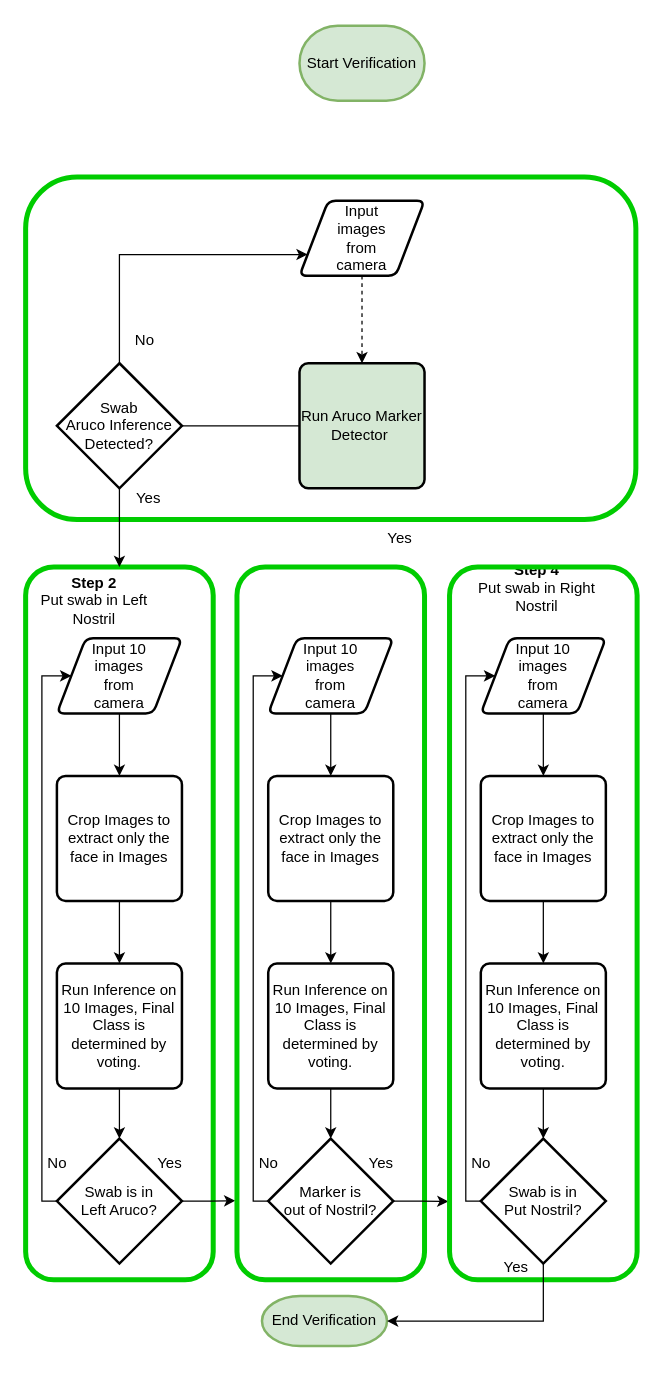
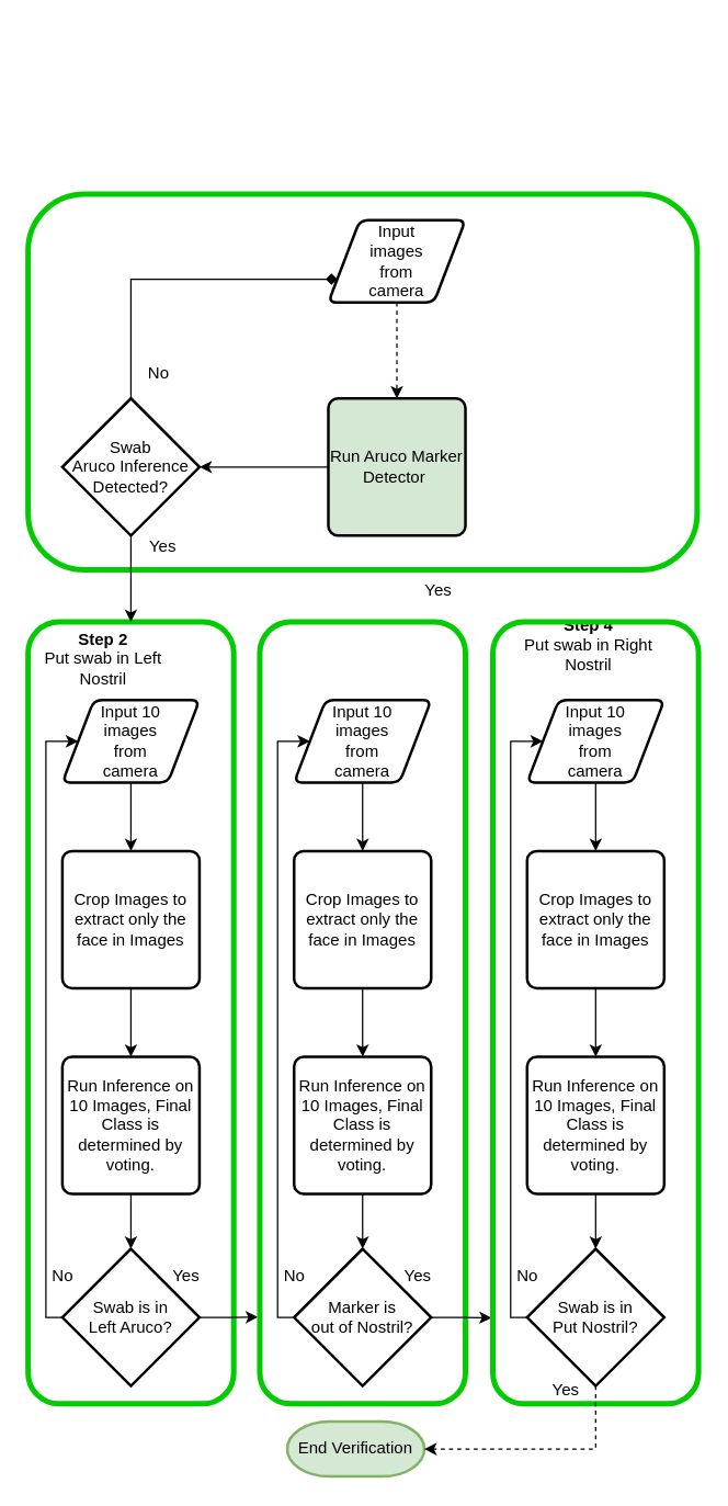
  <mxCell id="0" />
  <mxCell id="1" parent="0" />
  <mxCell id="2" value="" style="rounded=1;whiteSpace=wrap;html=1;fillColor=none;strokeColor=#00CC00;strokeWidth=4;" vertex="1" parent="1"><mxGeometry x="20" y="453" width="150" height="570" as="geometry" /></mxCell>
  <mxCell id="3" value="" style="rounded=1;whiteSpace=wrap;html=1;fillColor=none;strokeColor=#00CC00;strokeWidth=4;" vertex="1" parent="1"><mxGeometry x="20" y="141" width="488" height="274" as="geometry" /></mxCell>
- <mxCell id="4" value="Start Verification" style="strokeWidth=2;html=1;shape=mxgraph.flowchart.terminator;whiteSpace=wrap;fillColor=#d5e8d4;strokeColor=#82b366;" parent="1" vertex="1"><mxGeometry x="239" y="20" width="100" height="60" as="geometry" /></mxCell>
  <mxCell id="5" style="edgeStyle=orthogonalEdgeStyle;rounded=0;orthogonalLoop=1;jettySize=auto;html=1;exitX=0.5;exitY=1;exitDx=0;exitDy=0;entryX=0.5;entryY=0;entryDx=0;entryDy=0;dashed=1;" parent="1" source="6" target="8" edge="1"><mxGeometry relative="1" as="geometry" /></mxCell>
  <mxCell id="6" value="Input&lt;br&gt;images&lt;br&gt;from&lt;br&gt;camera" style="shape=parallelogram;html=1;strokeWidth=2;perimeter=parallelogramPerimeter;whiteSpace=wrap;rounded=1;arcSize=12;size=0.23;" parent="1" vertex="1"><mxGeometry x="239" y="160" width="100" height="60" as="geometry" /></mxCell>
- <mxCell id="7" style="edgeStyle=orthogonalEdgeStyle;rounded=0;orthogonalLoop=1;jettySize=auto;html=1;exitX=0;exitY=0.5;exitDx=0;exitDy=0;entryX=1;entryY=0.5;entryDx=0;entryDy=0;entryPerimeter=0;endArrow=none;" edge="1" parent="1" source="8" target="19"><mxGeometry relative="1" as="geometry" /></mxCell>
+ <mxCell id="7" style="edgeStyle=orthogonalEdgeStyle;rounded=0;orthogonalLoop=1;jettySize=auto;html=1;exitX=0;exitY=0.5;exitDx=0;exitDy=0;entryX=1;entryY=0.5;entryDx=0;entryDy=0;entryPerimeter=0;" edge="1" parent="1" source="8" target="19"><mxGeometry relative="1" as="geometry" /></mxCell>
  <mxCell id="8" value="Run Aruco Marker Detector&amp;nbsp;" style="rounded=1;whiteSpace=wrap;html=1;absoluteArcSize=1;arcSize=14;strokeWidth=2;fillColor=#d5e8d4;" parent="1" vertex="1"><mxGeometry x="239" y="290" width="100" height="100" as="geometry" /></mxCell>
  <mxCell id="9" style="edgeStyle=orthogonalEdgeStyle;rounded=0;orthogonalLoop=1;jettySize=auto;html=1;exitX=0.5;exitY=1;exitDx=0;exitDy=0;entryX=0.5;entryY=0;entryDx=0;entryDy=0;" parent="1" source="10" target="12" edge="1"><mxGeometry relative="1" as="geometry" /></mxCell>
  <mxCell id="10" value="Crop Images to extract only the face in Images" style="rounded=1;whiteSpace=wrap;html=1;absoluteArcSize=1;arcSize=14;strokeWidth=2;" parent="1" vertex="1"><mxGeometry x="45" y="620" width="100" height="100" as="geometry" /></mxCell>
  <mxCell id="11" style="edgeStyle=orthogonalEdgeStyle;rounded=0;orthogonalLoop=1;jettySize=auto;html=1;exitX=0.5;exitY=1;exitDx=0;exitDy=0;entryX=0.5;entryY=0;entryDx=0;entryDy=0;entryPerimeter=0;" edge="1" parent="1" source="12" target="15"><mxGeometry relative="1" as="geometry" /></mxCell>
  <mxCell id="12" value="Run Inference on 10 Images, Final Class is determined by voting." style="rounded=1;whiteSpace=wrap;html=1;absoluteArcSize=1;arcSize=14;strokeWidth=2;" parent="1" vertex="1"><mxGeometry x="45" y="770" width="100" height="100" as="geometry" /></mxCell>
  <mxCell id="13" style="edgeStyle=orthogonalEdgeStyle;rounded=0;orthogonalLoop=1;jettySize=auto;html=1;exitX=0;exitY=0.5;exitDx=0;exitDy=0;exitPerimeter=0;entryX=0;entryY=0.5;entryDx=0;entryDy=0;" edge="1" parent="1" source="15" target="23"><mxGeometry relative="1" as="geometry"><Array as="points"><mxPoint x="33" y="960" /><mxPoint x="33" y="540" /></Array></mxGeometry></mxCell>
  <mxCell id="14" style="edgeStyle=orthogonalEdgeStyle;rounded=0;orthogonalLoop=1;jettySize=auto;html=1;exitX=1;exitY=0.5;exitDx=0;exitDy=0;exitPerimeter=0;entryX=-0.009;entryY=0.889;entryDx=0;entryDy=0;entryPerimeter=0;" edge="1" parent="1" source="15" target="29"><mxGeometry relative="1" as="geometry" /></mxCell>
  <mxCell id="15" value="Swab is in &lt;br&gt;Left Aruco?" style="strokeWidth=2;html=1;shape=mxgraph.flowchart.decision;whiteSpace=wrap;" parent="1" vertex="1"><mxGeometry x="45" y="910" width="100" height="100" as="geometry" /></mxCell>
  <mxCell id="16" value="No" style="text;html=1;align=center;verticalAlign=middle;resizable=0;points=[];autosize=1;" parent="1" vertex="1"><mxGeometry x="30" y="920" width="30" height="20" as="geometry" /></mxCell>
  <mxCell id="17" style="edgeStyle=orthogonalEdgeStyle;rounded=0;orthogonalLoop=1;jettySize=auto;html=1;exitX=0.5;exitY=1;exitDx=0;exitDy=0;exitPerimeter=0;entryX=0.5;entryY=0;entryDx=0;entryDy=0;" edge="1" parent="1" source="19" target="2"><mxGeometry relative="1" as="geometry" /></mxCell>
- <mxCell id="18" style="edgeStyle=orthogonalEdgeStyle;rounded=0;orthogonalLoop=1;jettySize=auto;html=1;exitX=0.5;exitY=0;exitDx=0;exitDy=0;exitPerimeter=0;entryX=0;entryY=0.75;entryDx=0;entryDy=0;" edge="1" parent="1" source="19" target="6"><mxGeometry relative="1" as="geometry"><Array as="points"><mxPoint x="95" y="203" /></Array></mxGeometry></mxCell>
+ <mxCell id="18" style="edgeStyle=orthogonalEdgeStyle;rounded=0;orthogonalLoop=1;jettySize=auto;html=1;exitX=0.5;exitY=0;exitDx=0;exitDy=0;exitPerimeter=0;entryX=0;entryY=0.75;entryDx=0;entryDy=0;endArrow=diamond;" edge="1" parent="1" source="19" target="6"><mxGeometry relative="1" as="geometry"><Array as="points"><mxPoint x="95" y="203" /></Array></mxGeometry></mxCell>
  <mxCell id="19" value="Swab &lt;br&gt;Aruco Inference&lt;br&gt;Detected?" style="strokeWidth=2;html=1;shape=mxgraph.flowchart.decision;whiteSpace=wrap;" vertex="1" parent="1"><mxGeometry x="45" y="290" width="100" height="100" as="geometry" /></mxCell>
  <mxCell id="20" value="Yes" style="text;html=1;align=center;verticalAlign=middle;resizable=0;points=[];autosize=1;" vertex="1" parent="1"><mxGeometry x="299" y="420" width="40" height="20" as="geometry" /></mxCell>
  <mxCell id="21" value="No" style="text;html=1;align=center;verticalAlign=middle;resizable=0;points=[];autosize=1;" vertex="1" parent="1"><mxGeometry x="100" y="262" width="30" height="20" as="geometry" /></mxCell>
  <mxCell id="22" style="edgeStyle=orthogonalEdgeStyle;rounded=0;orthogonalLoop=1;jettySize=auto;html=1;exitX=0.5;exitY=1;exitDx=0;exitDy=0;entryX=0.5;entryY=0;entryDx=0;entryDy=0;" edge="1" parent="1" source="23" target="10"><mxGeometry relative="1" as="geometry" /></mxCell>
  <mxCell id="23" value="Input 10&lt;br&gt;images&lt;br&gt;from&lt;br&gt;camera" style="shape=parallelogram;html=1;strokeWidth=2;perimeter=parallelogramPerimeter;whiteSpace=wrap;rounded=1;arcSize=12;size=0.23;" vertex="1" parent="1"><mxGeometry x="45" y="510" width="100" height="60" as="geometry" /></mxCell>
  <mxCell id="24" value="Yes" style="text;html=1;align=center;verticalAlign=middle;resizable=0;points=[];autosize=1;" vertex="1" parent="1"><mxGeometry x="115" y="920" width="40" height="20" as="geometry" /></mxCell>
  <mxCell id="25" value="End Verification" style="strokeWidth=2;html=1;shape=mxgraph.flowchart.terminator;whiteSpace=wrap;fillColor=#d5e8d4;strokeColor=#82b366;" vertex="1" parent="1"><mxGeometry x="209" y="1036" width="100" height="40" as="geometry" /></mxCell>
  <mxCell id="26" value="&lt;b&gt;Step 2&lt;/b&gt;&lt;br&gt;Put swab in Left Nostril" style="text;html=1;strokeColor=none;fillColor=none;align=center;verticalAlign=middle;whiteSpace=wrap;rounded=0;" vertex="1" parent="1"><mxGeometry x="25" y="470" width="100" height="20" as="geometry" /></mxCell>
  <mxCell id="27" style="edgeStyle=orthogonalEdgeStyle;rounded=0;orthogonalLoop=1;jettySize=auto;html=1;exitX=0.5;exitY=1;exitDx=0;exitDy=0;" edge="1" parent="1" source="26" target="26"><mxGeometry relative="1" as="geometry" /></mxCell>
  <mxCell id="28" value="&lt;b&gt;Step 4&lt;/b&gt;&lt;br&gt;Put swab in Right Nostril" style="text;html=1;strokeColor=none;fillColor=none;align=center;verticalAlign=middle;whiteSpace=wrap;rounded=0;" vertex="1" parent="1"><mxGeometry x="379" y="460" width="100" height="20" as="geometry" /></mxCell>
  <mxCell id="29" value="" style="rounded=1;whiteSpace=wrap;html=1;fillColor=none;strokeColor=#00CC00;strokeWidth=4;" vertex="1" parent="1"><mxGeometry x="189" y="453" width="150" height="570" as="geometry" /></mxCell>
  <mxCell id="30" style="edgeStyle=orthogonalEdgeStyle;rounded=0;orthogonalLoop=1;jettySize=auto;html=1;exitX=0.5;exitY=1;exitDx=0;exitDy=0;entryX=0.5;entryY=0;entryDx=0;entryDy=0;" edge="1" parent="1" source="31" target="33"><mxGeometry relative="1" as="geometry" /></mxCell>
  <mxCell id="31" value="Crop Images to extract only the face in Images" style="rounded=1;whiteSpace=wrap;html=1;absoluteArcSize=1;arcSize=14;strokeWidth=2;" vertex="1" parent="1"><mxGeometry x="214" y="620" width="100" height="100" as="geometry" /></mxCell>
  <mxCell id="32" style="edgeStyle=orthogonalEdgeStyle;rounded=0;orthogonalLoop=1;jettySize=auto;html=1;exitX=0.5;exitY=1;exitDx=0;exitDy=0;entryX=0.5;entryY=0;entryDx=0;entryDy=0;entryPerimeter=0;" edge="1" parent="1" source="33" target="36"><mxGeometry relative="1" as="geometry" /></mxCell>
  <mxCell id="33" value="Run Inference on 10 Images, Final Class is determined by voting." style="rounded=1;whiteSpace=wrap;html=1;absoluteArcSize=1;arcSize=14;strokeWidth=2;" vertex="1" parent="1"><mxGeometry x="214" y="770" width="100" height="100" as="geometry" /></mxCell>
  <mxCell id="34" style="edgeStyle=orthogonalEdgeStyle;rounded=0;orthogonalLoop=1;jettySize=auto;html=1;exitX=0;exitY=0.5;exitDx=0;exitDy=0;exitPerimeter=0;entryX=0;entryY=0.5;entryDx=0;entryDy=0;" edge="1" parent="1" source="36" target="39"><mxGeometry relative="1" as="geometry"><Array as="points"><mxPoint x="202" y="960" /><mxPoint x="202" y="540" /></Array></mxGeometry></mxCell>
  <mxCell id="35" style="edgeStyle=orthogonalEdgeStyle;rounded=0;orthogonalLoop=1;jettySize=auto;html=1;exitX=1;exitY=0.5;exitDx=0;exitDy=0;exitPerimeter=0;entryX=-0.006;entryY=0.89;entryDx=0;entryDy=0;entryPerimeter=0;" edge="1" parent="1" source="36" target="41"><mxGeometry relative="1" as="geometry" /></mxCell>
  <mxCell id="36" value="Marker is &lt;br&gt;out of Nostril?" style="strokeWidth=2;html=1;shape=mxgraph.flowchart.decision;whiteSpace=wrap;" vertex="1" parent="1"><mxGeometry x="214" y="910" width="100" height="100" as="geometry" /></mxCell>
  <mxCell id="37" value="No" style="text;html=1;align=center;verticalAlign=middle;resizable=0;points=[];autosize=1;" vertex="1" parent="1"><mxGeometry x="199" y="920" width="30" height="20" as="geometry" /></mxCell>
  <mxCell id="38" style="edgeStyle=orthogonalEdgeStyle;rounded=0;orthogonalLoop=1;jettySize=auto;html=1;exitX=0.5;exitY=1;exitDx=0;exitDy=0;entryX=0.5;entryY=0;entryDx=0;entryDy=0;" edge="1" parent="1" source="39" target="31"><mxGeometry relative="1" as="geometry" /></mxCell>
  <mxCell id="39" value="Input 10&lt;br&gt;images&lt;br&gt;from&lt;br&gt;camera" style="shape=parallelogram;html=1;strokeWidth=2;perimeter=parallelogramPerimeter;whiteSpace=wrap;rounded=1;arcSize=12;size=0.23;" vertex="1" parent="1"><mxGeometry x="214" y="510" width="100" height="60" as="geometry" /></mxCell>
  <mxCell id="40" value="Yes" style="text;html=1;align=center;verticalAlign=middle;resizable=0;points=[];autosize=1;" vertex="1" parent="1"><mxGeometry x="284" y="920" width="40" height="20" as="geometry" /></mxCell>
  <mxCell id="41" value="" style="rounded=1;whiteSpace=wrap;html=1;fillColor=none;strokeColor=#00CC00;strokeWidth=4;" vertex="1" parent="1"><mxGeometry x="359" y="453" width="150" height="570" as="geometry" /></mxCell>
  <mxCell id="42" style="edgeStyle=orthogonalEdgeStyle;rounded=0;orthogonalLoop=1;jettySize=auto;html=1;exitX=0.5;exitY=1;exitDx=0;exitDy=0;entryX=0.5;entryY=0;entryDx=0;entryDy=0;" edge="1" parent="1" source="43" target="45"><mxGeometry relative="1" as="geometry" /></mxCell>
  <mxCell id="43" value="Crop Images to extract only the face in Images" style="rounded=1;whiteSpace=wrap;html=1;absoluteArcSize=1;arcSize=14;strokeWidth=2;" vertex="1" parent="1"><mxGeometry x="384" y="620" width="100" height="100" as="geometry" /></mxCell>
  <mxCell id="44" style="edgeStyle=orthogonalEdgeStyle;rounded=0;orthogonalLoop=1;jettySize=auto;html=1;exitX=0.5;exitY=1;exitDx=0;exitDy=0;entryX=0.5;entryY=0;entryDx=0;entryDy=0;entryPerimeter=0;" edge="1" parent="1" source="45" target="48"><mxGeometry relative="1" as="geometry" /></mxCell>
  <mxCell id="45" value="Run Inference on 10 Images, Final Class is determined by voting." style="rounded=1;whiteSpace=wrap;html=1;absoluteArcSize=1;arcSize=14;strokeWidth=2;" vertex="1" parent="1"><mxGeometry x="384" y="770" width="100" height="100" as="geometry" /></mxCell>
  <mxCell id="46" style="edgeStyle=orthogonalEdgeStyle;rounded=0;orthogonalLoop=1;jettySize=auto;html=1;exitX=0;exitY=0.5;exitDx=0;exitDy=0;exitPerimeter=0;entryX=0;entryY=0.5;entryDx=0;entryDy=0;" edge="1" parent="1" source="48" target="51"><mxGeometry relative="1" as="geometry"><Array as="points"><mxPoint x="372" y="960" /><mxPoint x="372" y="540" /></Array></mxGeometry></mxCell>
- <mxCell id="47" style="edgeStyle=orthogonalEdgeStyle;rounded=0;orthogonalLoop=1;jettySize=auto;html=1;exitX=0.5;exitY=1;exitDx=0;exitDy=0;exitPerimeter=0;entryX=1;entryY=0.5;entryDx=0;entryDy=0;entryPerimeter=0;" edge="1" parent="1" source="48" target="25"><mxGeometry relative="1" as="geometry" /></mxCell>
+ <mxCell id="47" style="edgeStyle=orthogonalEdgeStyle;rounded=0;orthogonalLoop=1;jettySize=auto;html=1;exitX=0.5;exitY=1;exitDx=0;exitDy=0;exitPerimeter=0;entryX=1;entryY=0.5;entryDx=0;entryDy=0;entryPerimeter=0;dashed=1;" edge="1" parent="1" source="48" target="25"><mxGeometry relative="1" as="geometry" /></mxCell>
  <mxCell id="48" value="Swab is in &lt;br&gt;Put Nostril?" style="strokeWidth=2;html=1;shape=mxgraph.flowchart.decision;whiteSpace=wrap;" vertex="1" parent="1"><mxGeometry x="384" y="910" width="100" height="100" as="geometry" /></mxCell>
  <mxCell id="49" value="No" style="text;html=1;align=center;verticalAlign=middle;resizable=0;points=[];autosize=1;" vertex="1" parent="1"><mxGeometry x="369" y="920" width="30" height="20" as="geometry" /></mxCell>
  <mxCell id="50" style="edgeStyle=orthogonalEdgeStyle;rounded=0;orthogonalLoop=1;jettySize=auto;html=1;exitX=0.5;exitY=1;exitDx=0;exitDy=0;entryX=0.5;entryY=0;entryDx=0;entryDy=0;" edge="1" parent="1" source="51" target="43"><mxGeometry relative="1" as="geometry" /></mxCell>
  <mxCell id="51" value="Input 10&lt;br&gt;images&lt;br&gt;from&lt;br&gt;camera" style="shape=parallelogram;html=1;strokeWidth=2;perimeter=parallelogramPerimeter;whiteSpace=wrap;rounded=1;arcSize=12;size=0.23;" vertex="1" parent="1"><mxGeometry x="384" y="510" width="100" height="60" as="geometry" /></mxCell>
  <mxCell id="52" value="Yes" style="text;html=1;align=center;verticalAlign=middle;resizable=0;points=[];autosize=1;" vertex="1" parent="1"><mxGeometry x="392" y="1003" width="40" height="20" as="geometry" /></mxCell>
  <mxCell id="53" value="Yes" style="text;html=1;align=center;verticalAlign=middle;resizable=0;points=[];autosize=1;" vertex="1" parent="1"><mxGeometry x="103" y="389" width="30" height="18" as="geometry" /></mxCell>
